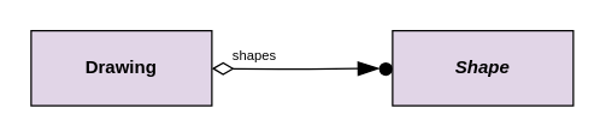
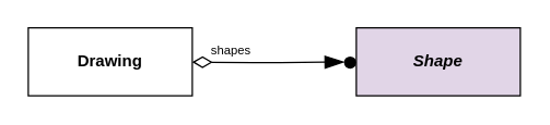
  <mxCell id="0" />
  <mxCell id="1" parent="0" />
- <mxCell id="2" value="&lt;p style=&quot;margin: 0px ; margin-top: 4px ; text-align: center&quot;&gt;&lt;br&gt;&lt;b&gt;Drawing&lt;/b&gt;&lt;/p&gt;" style="verticalAlign=top;align=left;overflow=fill;fontSize=12;fontFamily=Helvetica;html=1;fillColor=#e1d5e7;" parent="1" vertex="1"><mxGeometry x="20" y="20" width="120" height="50" as="geometry" /></mxCell>
+ <mxCell id="2" value="&lt;p style=&quot;margin: 0px ; margin-top: 4px ; text-align: center&quot;&gt;&lt;br&gt;&lt;b&gt;Drawing&lt;/b&gt;&lt;/p&gt;" style="verticalAlign=top;align=left;overflow=fill;fontSize=12;fontFamily=Helvetica;html=1;" parent="1" vertex="1"><mxGeometry x="20" y="20" width="120" height="50" as="geometry" /></mxCell>
  <mxCell id="3" value="&lt;p style=&quot;margin: 0px ; margin-top: 4px ; text-align: center&quot;&gt;&lt;i&gt;&lt;br&gt;&lt;b&gt;Shape&lt;/b&gt;&lt;/i&gt;&lt;/p&gt;" style="verticalAlign=top;align=left;overflow=fill;fontSize=12;fontFamily=Helvetica;html=1;fillColor=#e1d5e7;" parent="1" vertex="1"><mxGeometry x="260" y="20" width="120" height="50" as="geometry" /></mxCell>
  <mxCell id="4" value="" style="ellipse;html=1;shape=endState;fillColor=#000000;strokeColor=none;fontSize=12;" parent="1" vertex="1"><mxGeometry x="248" y="38" width="15" height="15" as="geometry" /></mxCell>
  <mxCell id="5" value="" style="endArrow=blockThin;html=1;endSize=12;startArrow=diamondThin;startSize=12;startFill=0;edgeStyle=orthogonalEdgeStyle;align=left;verticalAlign=bottom;strokeColor=#000000;fontSize=12;endFill=1;entryX=0.219;entryY=0.475;entryDx=0;entryDy=0;entryPerimeter=0;" parent="1" target="4" edge="1"><mxGeometry x="-1" y="3" relative="1" as="geometry"><mxPoint x="140" y="45.21" as="sourcePoint" /><mxPoint x="220" y="45.21" as="targetPoint" /></mxGeometry></mxCell>
  <mxCell id="6" value="shapes" style="text;strokeColor=none;fillColor=none;align=left;verticalAlign=top;spacingLeft=4;spacingRight=4;overflow=hidden;rotatable=0;points=[[0,0.5],[1,0.5]];portConstraint=eastwest;fontSize=9;" parent="1" vertex="1"><mxGeometry x="148" y="25" width="50" height="16" as="geometry" /></mxCell>
